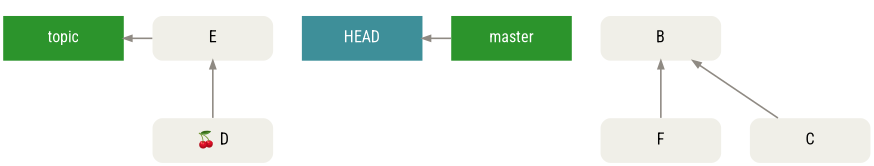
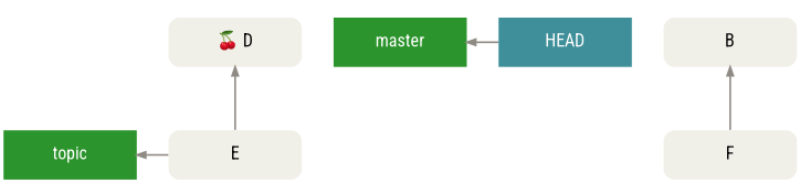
  digraph {
    fontname="Roboto Condensed"
    nodesep=.5
    rankdir=TB
    ranksep=1
    node [fillcolor="#f0efe8" fontname="Roboto Condensed" fontsize=20 group=topic margin=".2,.23" penwidth=0 shape=box style="rounded,filled"]
    edge [color="#8f8a83" dir=back fontname="Roboto Condensed" penwidth=2]
    E [width=2.1]
    topic [fillcolor="#2c942c" fontcolor="#ffffff" style=filled width=2.1]
    master [fillcolor="#2c942c" fontcolor="#ffffff" style=filled width=2.1]
    HEAD [fillcolor="#3e8f99" fontcolor="#ffffff" style=filled width=2.1]
    B [group=master width=2.1]
    F [group=master width=2.1]
-   C [width=2.1]
    n8 [label="🍒 D" width=2.1]
    subgraph sub_1 {
      rank=same
      E
      topic
    }
    subgraph cluster_2 {
      color=invis
      subgraph sub_3 {
        color=invis
        rank=same
        master
        HEAD
      }
    }
    topic -> E
-   HEAD -> master
+   master -> HEAD
    B -> F
-   B -> C
-   E -> n8
+   n8 -> E
  }
